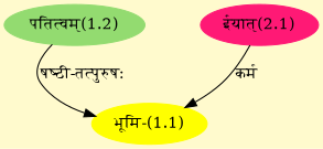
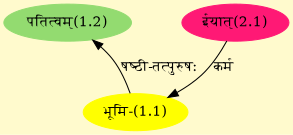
  digraph {
    bgcolor=lemonchiffon1
    compound=true
    rankdir=BT
    node [style=filled]
    edge [dir=back]
    n1 [color="#FFFF00" label="भूमि-(1.1)"]
    n2 [color="#93DB70" label="पतित्वम्(1.2)"]
    n3 [color="#FF1975" label="ईयात्(2.1)"]
-   n1 -> n2 [label="षष्ठी-तत्पुरुषः"]
+   n2 -> n1 [label="षष्ठी-तत्पुरुषः"]
    n1 -> n3 [label="कर्म"]
  }
